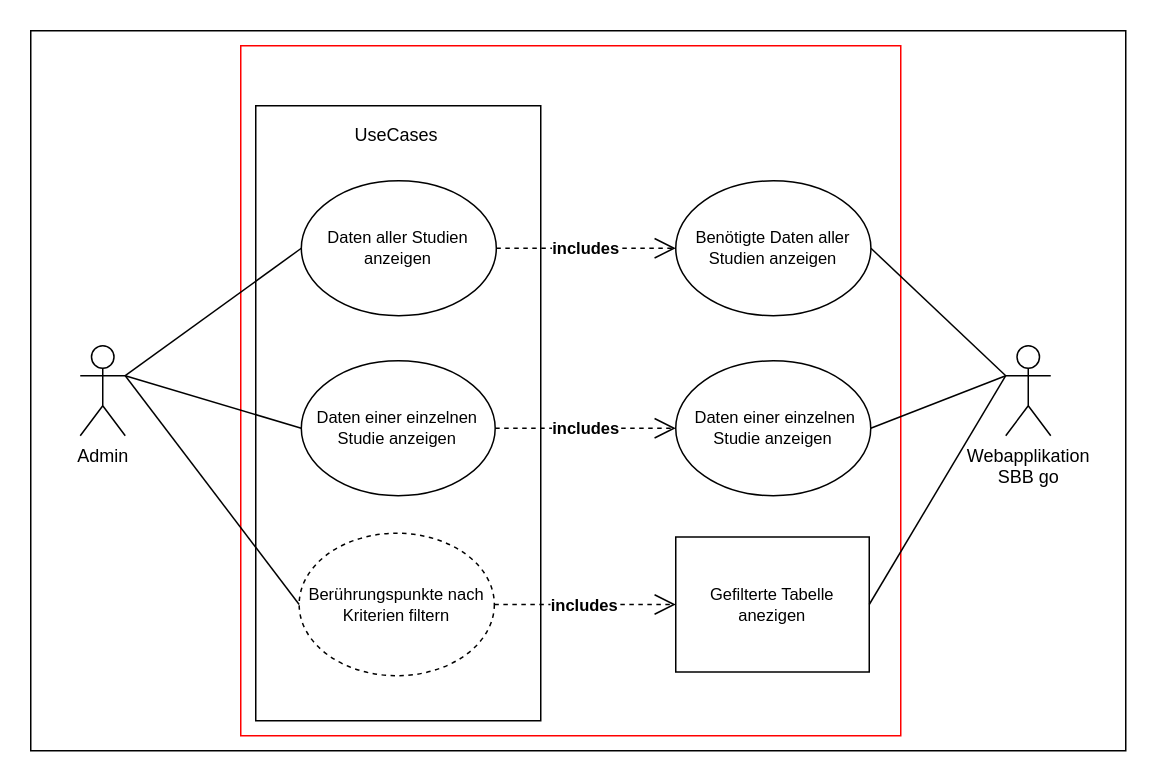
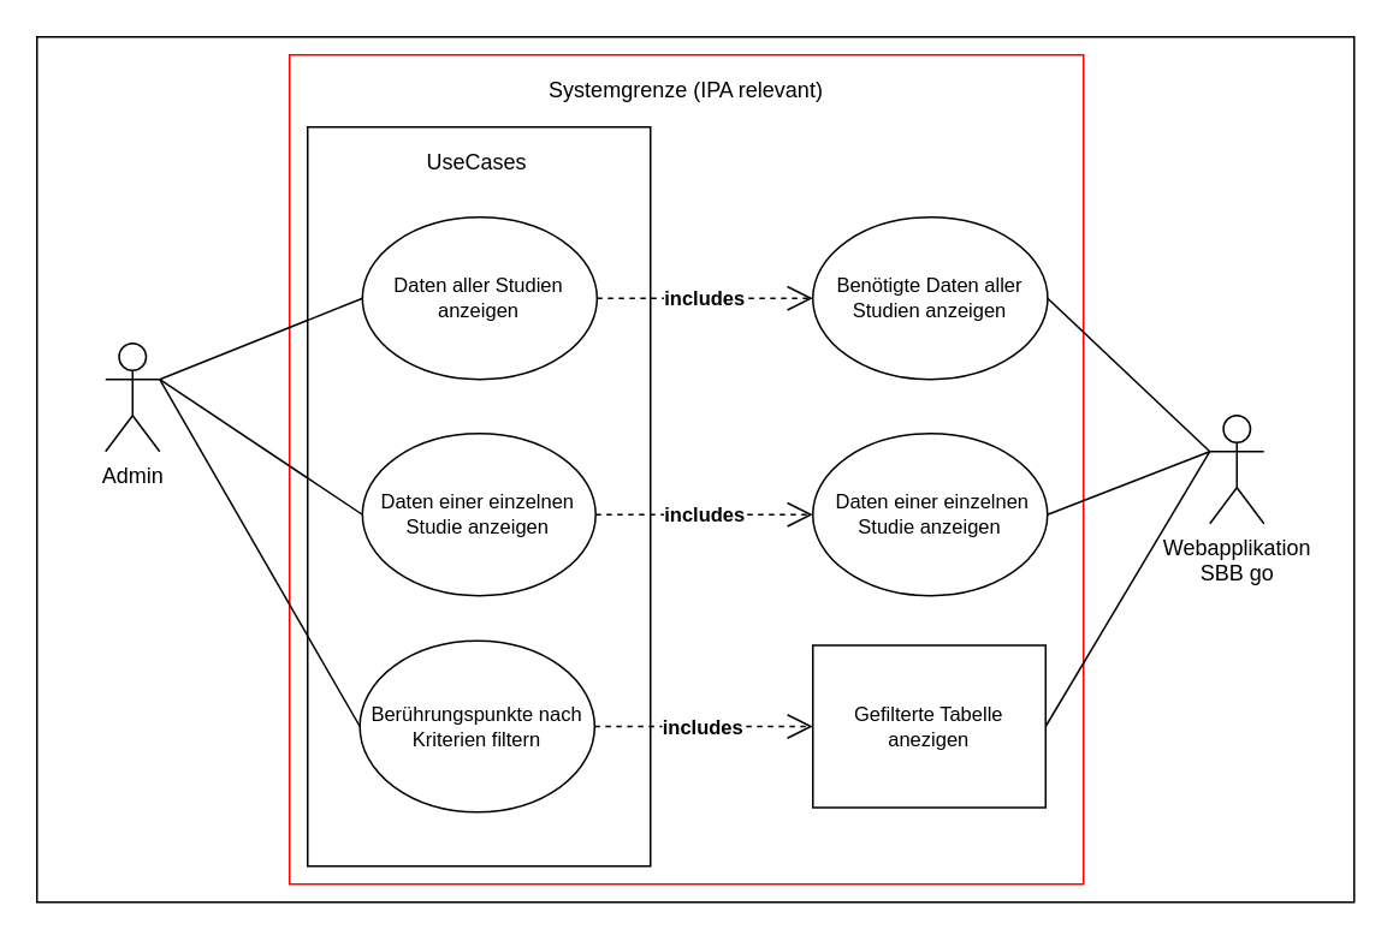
  <mxCell id="0" />
  <mxCell id="1" parent="0" />
  <mxCell id="2" value="" style="rounded=0;whiteSpace=wrap;html=1;" parent="1" vertex="1"><mxGeometry x="20" y="20" width="730" height="480" as="geometry" /></mxCell>
- <mxCell id="3" value="Admin" style="shape=umlActor;verticalLabelPosition=bottom;verticalAlign=top;html=1;outlineConnect=0;" parent="1" vertex="1"><mxGeometry x="53" y="230" width="30" height="60" as="geometry" /></mxCell>
+ <mxCell id="3" value="Admin" style="shape=umlActor;verticalLabelPosition=bottom;verticalAlign=top;html=1;outlineConnect=0;" parent="1" vertex="1"><mxGeometry x="58" y="190" width="30" height="60" as="geometry" /></mxCell>
  <mxCell id="4" value="" style="rounded=0;whiteSpace=wrap;html=1;strokeColor=#FF0000;" parent="1" vertex="1"><mxGeometry x="160" y="30" width="440" height="460" as="geometry" /></mxCell>
+ <mxCell id="5" value="Systemgrenze (IPA relevant)" style="text;html=1;strokeColor=none;fillColor=none;align=center;verticalAlign=middle;whiteSpace=wrap;rounded=0;" parent="1" vertex="1"><mxGeometry x="295" y="40" width="170" height="20" as="geometry" /></mxCell>
  <mxCell id="6" value="Webapplikation &lt;br&gt;SBB go" style="shape=umlActor;verticalLabelPosition=bottom;verticalAlign=top;html=1;outlineConnect=0;" parent="1" vertex="1"><mxGeometry x="670" y="230" width="30" height="60" as="geometry" /></mxCell>
  <mxCell id="7" value="" style="rounded=0;whiteSpace=wrap;html=1;" parent="1" vertex="1"><mxGeometry x="170" y="70" width="190" height="410" as="geometry" /></mxCell>
  <mxCell id="8" value="Daten aller Studien anzeigen" style="ellipse;whiteSpace=wrap;html=1;fontSize=11;" parent="1" vertex="1"><mxGeometry x="200.38" y="120" width="130" height="90" as="geometry" /></mxCell>
  <mxCell id="9" value="Daten einer einzelnen Studie anzeigen" style="ellipse;whiteSpace=wrap;html=1;fontSize=11;" parent="1" vertex="1"><mxGeometry x="200.38" y="240" width="129.25" height="90" as="geometry" /></mxCell>
- <mxCell id="10" value="Berührungspunkte nach Kriterien filtern" style="ellipse;whiteSpace=wrap;html=1;fontSize=11;dashed=1;" parent="1" vertex="1"><mxGeometry x="198.94" y="355" width="130.12" height="95" as="geometry" /></mxCell>
+ <mxCell id="10" value="Berührungspunkte nach Kriterien filtern" style="ellipse;whiteSpace=wrap;html=1;fontSize=11;" parent="1" vertex="1"><mxGeometry x="198.94" y="355" width="130.12" height="95" as="geometry" /></mxCell>
  <mxCell id="11" value="" style="endArrow=none;html=1;entryX=0;entryY=0.5;entryDx=0;entryDy=0;exitX=1;exitY=0.333;exitDx=0;exitDy=0;exitPerimeter=0;" parent="1" target="8" edge="1" source="3"><mxGeometry width="50" height="50" relative="1" as="geometry"><mxPoint x="103" y="250" as="sourcePoint" /><mxPoint x="253" y="260" as="targetPoint" /></mxGeometry></mxCell>
  <mxCell id="12" value="" style="endArrow=none;html=1;entryX=0;entryY=0.5;entryDx=0;entryDy=0;exitX=1;exitY=0.333;exitDx=0;exitDy=0;exitPerimeter=0;" parent="1" target="10" edge="1" source="3"><mxGeometry width="50" height="50" relative="1" as="geometry"><mxPoint x="103" y="250" as="sourcePoint" /><mxPoint x="178" y="150" as="targetPoint" /></mxGeometry></mxCell>
  <mxCell id="13" style="edgeStyle=orthogonalEdgeStyle;rounded=0;orthogonalLoop=1;jettySize=auto;html=1;exitX=0.5;exitY=1;exitDx=0;exitDy=0;" parent="1" source="7" target="7" edge="1"><mxGeometry relative="1" as="geometry" /></mxCell>
  <mxCell id="14" value="Benötigte Daten aller Studien anzeigen" style="ellipse;whiteSpace=wrap;html=1;fontSize=11;" parent="1" vertex="1"><mxGeometry x="450" y="120" width="130.12" height="90" as="geometry" /></mxCell>
  <mxCell id="15" value="&amp;nbsp;Daten einer einzelnen Studie anzeigen" style="ellipse;whiteSpace=wrap;html=1;fontSize=11;" parent="1" vertex="1"><mxGeometry x="450" y="240" width="130" height="90" as="geometry" /></mxCell>
  <mxCell id="16" value="Gefilterte Tabelle anezigen" style="whiteSpace=wrap;html=1;fontSize=11;rounded=0;" parent="1" vertex="1"><mxGeometry x="450" y="357.5" width="129" height="90" as="geometry" /></mxCell>
  <mxCell id="17" value="&lt;b&gt;includes&lt;/b&gt;" style="endArrow=open;endSize=12;dashed=1;html=1;entryX=0;entryY=0.5;entryDx=0;entryDy=0;exitX=1;exitY=0.5;exitDx=0;exitDy=0;" parent="1" source="8" target="14" edge="1"><mxGeometry width="160" relative="1" as="geometry"><mxPoint x="330" y="130" as="sourcePoint" /><mxPoint x="303" y="290" as="targetPoint" /><Array as="points" /></mxGeometry></mxCell>
  <mxCell id="18" value="&lt;b&gt;includes&lt;/b&gt;" style="endArrow=open;endSize=12;dashed=1;html=1;entryX=0;entryY=0.5;entryDx=0;entryDy=0;exitX=1;exitY=0.5;exitDx=0;exitDy=0;" parent="1" source="9" target="15" edge="1"><mxGeometry width="160" relative="1" as="geometry"><mxPoint x="335" y="140" as="sourcePoint" /><mxPoint x="451" y="140" as="targetPoint" /><Array as="points" /></mxGeometry></mxCell>
  <mxCell id="19" value="&lt;b&gt;includes&lt;/b&gt;" style="endArrow=open;endSize=12;dashed=1;html=1;entryX=0;entryY=0.5;entryDx=0;entryDy=0;exitX=1;exitY=0.5;exitDx=0;exitDy=0;" parent="1" source="10" target="16" edge="1"><mxGeometry width="160" relative="1" as="geometry"><mxPoint x="334" y="260" as="sourcePoint" /><mxPoint x="450" y="260" as="targetPoint" /><Array as="points" /></mxGeometry></mxCell>
  <mxCell id="20" value="" style="endArrow=none;html=1;entryX=1;entryY=0.5;entryDx=0;entryDy=0;" parent="1" target="14" edge="1"><mxGeometry width="50" height="50" relative="1" as="geometry"><mxPoint x="670" y="250" as="sourcePoint" /><mxPoint x="215" y="140" as="targetPoint" /></mxGeometry></mxCell>
  <mxCell id="21" value="" style="endArrow=none;html=1;exitX=1;exitY=0.5;exitDx=0;exitDy=0;entryX=0;entryY=0.333;entryDx=0;entryDy=0;entryPerimeter=0;" parent="1" source="16" edge="1" target="6"><mxGeometry width="50" height="50" relative="1" as="geometry"><mxPoint x="640" y="250" as="sourcePoint" /><mxPoint x="630" y="250" as="targetPoint" /></mxGeometry></mxCell>
  <mxCell id="22" value="" style="endArrow=none;html=1;exitX=1;exitY=0.5;exitDx=0;exitDy=0;entryX=0;entryY=0.333;entryDx=0;entryDy=0;entryPerimeter=0;" parent="1" source="15" edge="1" target="6"><mxGeometry width="50" height="50" relative="1" as="geometry"><mxPoint x="113" y="260" as="sourcePoint" /><mxPoint x="630" y="250" as="targetPoint" /></mxGeometry></mxCell>
  <mxCell id="23" value="UseCases" style="text;html=1;strokeColor=none;fillColor=none;align=center;verticalAlign=middle;whiteSpace=wrap;rounded=0;" vertex="1" parent="1"><mxGeometry x="179" y="80" width="170" height="20" as="geometry" /></mxCell>
  <mxCell id="24" value="" style="endArrow=none;html=1;entryX=0;entryY=0.5;entryDx=0;entryDy=0;exitX=1;exitY=0.333;exitDx=0;exitDy=0;exitPerimeter=0;" edge="1" parent="1" source="3" target="9"><mxGeometry width="50" height="50" relative="1" as="geometry"><mxPoint x="130" y="280" as="sourcePoint" /><mxPoint x="214.5" y="170" as="targetPoint" /></mxGeometry></mxCell>
